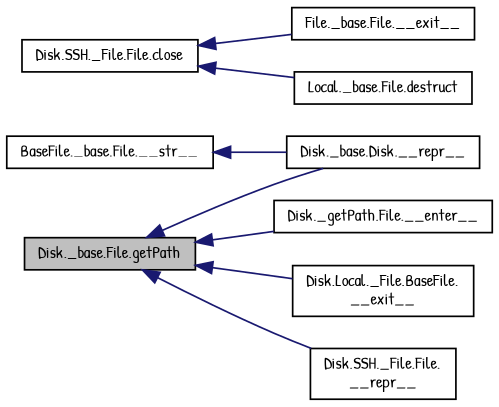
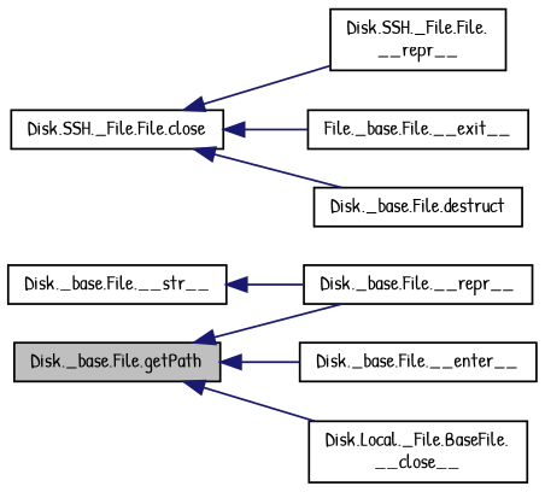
  digraph {
    fontname="Patrick Hand"
    rankdir=LR
    node [color=black fontname="Patrick Hand" fontsize=10 shape=record]
    edge [color=midnightblue dir=back fontname="Patrick Hand" fontsize=10 labelfontname=Helvetica labelfontsize=10 style=solid]
    n1 [fillcolor=grey75 fontcolor=black height=0.2 label="Disk._base.File.getPath" style=filled width=0.4]
-   n2 [height=0.2 label="Disk._base.Disk.__repr__" width=0.4]
-   n3 [height=0.2 label="Disk._getPath.File.__enter__" width=0.4]
-   n4 [height=0.2 label="Disk.Local._File.BaseFile.\l__exit__" width=0.4]
+   n2 [height=0.2 label="Disk._base.File.__repr__" width=0.4]
+   n3 [height=0.2 label="Disk._base.File.__enter__" width=0.4]
+   n4 [height=0.2 label="Disk.Local._File.BaseFile.\l__close__" width=0.4]
    n5 [height=0.2 label="Disk.SSH._File.File.\l__repr__" width=0.4]
-   n6 [height=0.2 label="BaseFile._base.File.__str__" width=0.4]
+   n6 [height=0.2 label="Disk._base.File.__str__" width=0.4]
    n7 [height=0.2 label="Disk.SSH._File.File.close" width=0.4]
    n8 [height=0.2 label="File._base.File.__exit__" width=0.4]
-   n9 [height=0.2 label="Local._base.File.destruct" width=0.4]
+   n9 [height=0.2 label="Disk._base.File.destruct" width=0.4]
    n1 -> n2
    n1 -> n3
    n1 -> n4
-   n1 -> n5
+   n7 -> n5
    n6 -> n2
    n7 -> n8
    n7 -> n9
  }
